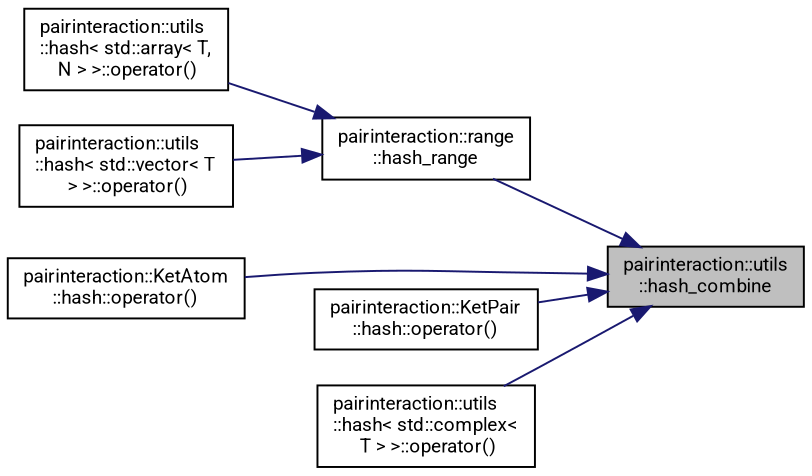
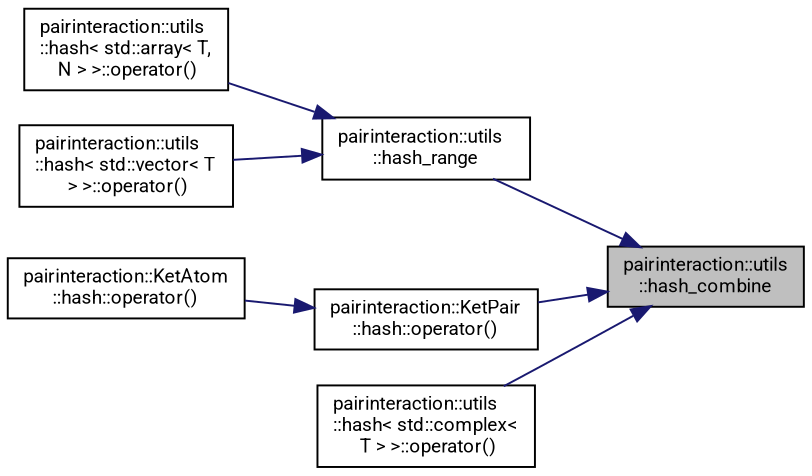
  digraph {
    fontname=Roboto
    rankdir=RL
    node [color=black fontname=Roboto fontsize=10 shape=record]
    edge [color=midnightblue dir=back fontname=Roboto fontsize=10 labelfontname=Helvetica labelfontsize=10 style=solid]
    n1 [fillcolor=grey75 fontcolor=black height=0.2 label="pairinteraction::utils\l::hash_combine" style=filled width=0.4]
-   n2 [height=0.2 label="pairinteraction::range\l::hash_range" width=0.4]
+   n2 [height=0.2 label="pairinteraction::utils\l::hash_range" width=0.4]
    n3 [height=0.2 label="pairinteraction::KetAtom\l::hash::operator()" width=0.4]
    n4 [height=0.2 label="pairinteraction::KetPair\l::hash::operator()" width=0.4]
    n5 [height=0.2 label="pairinteraction::utils\l::hash\< std::complex\<\l T \> \>::operator()" width=0.4]
    n6 [height=0.2 label="pairinteraction::utils\l::hash\< std::array\< T,\l N \> \>::operator()" width=0.4]
    n7 [height=0.2 label="pairinteraction::utils\l::hash\< std::vector\< T\l \> \>::operator()" width=0.4]
    n1 -> n2
-   n1 -> n3
+   n4 -> n3
    n1 -> n4
    n1 -> n5
    n2 -> n6
    n2 -> n7
  }
